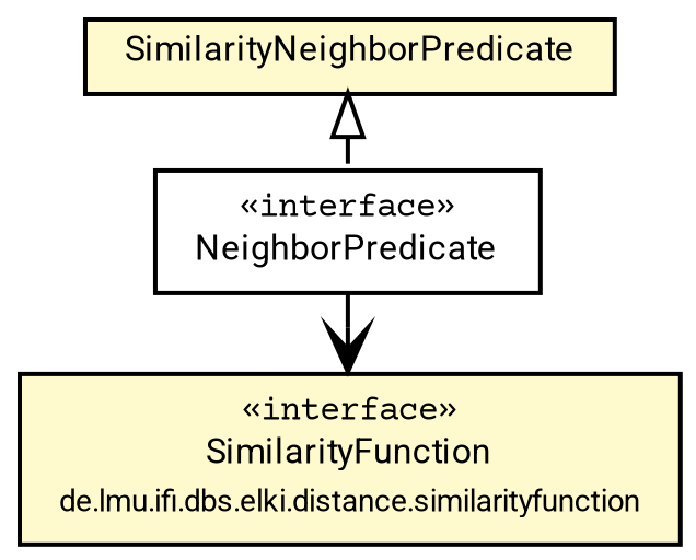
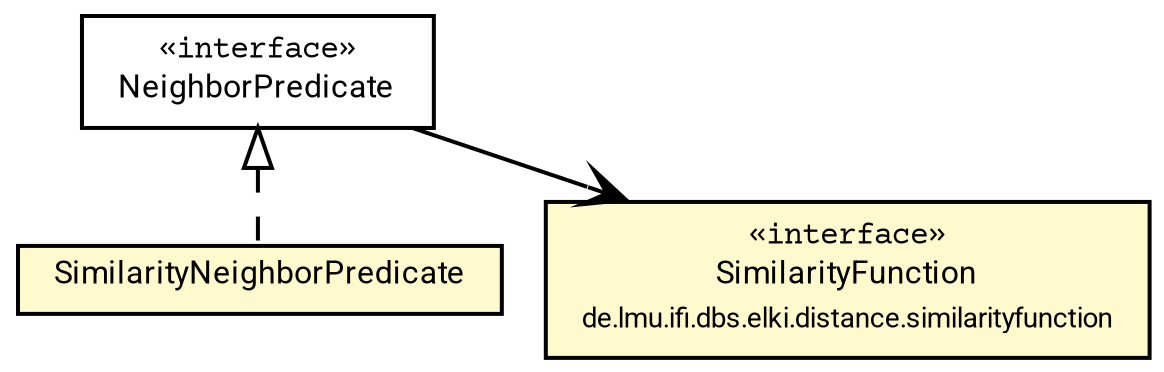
  digraph {
    fontname="Courier Prime"
    nodesep=0.15
    rankdir=TB
    ranksep=0.25
    node [fontcolor=black fontname="Courier Prime" fontsize=8 margin=0 shape=plaintext]
    edge [color=black fontname="Courier Prime" fontsize=7 labelfontname=Roboto labelfontsize=7]
    n1 [height=0 label=<<table title="de.lmu.ifi.dbs.elki.algorithm.clustering.gdbscan.SimilarityNeighborPredicate" border="0" cellborder="1" cellspacing="0" cellpadding="2" bgcolor="lemonChiffon" href="SimilarityNeighborPredicate.html" target="_parent"> 		<tr><td><table border="0" cellspacing="0" cellpadding="1"> 		<tr><td align="center" balign="center"> <font face="Roboto">SimilarityNeighborPredicate</font> </td></tr> 		</table></td></tr> 		</table>> width=0]
    n2 [height=0 label=<<table title="de.lmu.ifi.dbs.elki.distance.similarityfunction.SimilarityFunction" border="0" cellborder="1" cellspacing="0" cellpadding="2" bgcolor="LemonChiffon" href="../../../distance/similarityfunction/SimilarityFunction.html" target="_parent"> 		<tr><td><table border="0" cellspacing="0" cellpadding="1"> 		<tr><td align="center" balign="center"> &#171;interface&#187; </td></tr> 		<tr><td align="center" balign="center"> <font face="Roboto">SimilarityFunction</font> </td></tr> 		<tr><td align="center" balign="center"> <font face="Roboto" point-size="7.0">de.lmu.ifi.dbs.elki.distance.similarityfunction</font> </td></tr> 		</table></td></tr> 		</table>> width=0]
    n3 [height=0 label=<<table title="de.lmu.ifi.dbs.elki.algorithm.clustering.gdbscan.NeighborPredicate" border="0" cellborder="1" cellspacing="0" cellpadding="2" href="NeighborPredicate.html" target="_parent"> 		<tr><td><table border="0" cellspacing="0" cellpadding="1"> 		<tr><td align="center" balign="center"> &#171;interface&#187; </td></tr> 		<tr><td align="center" balign="center"> <font face="Roboto">NeighborPredicate</font> </td></tr> 		</table></td></tr> 		</table>> width=0]
-   n1 -> n3 [arrowtail=empty dir=back style=dashed weight=9]
+   n3 -> n1 [arrowtail=empty dir=back style=dashed weight=9]
    n3 -> n2 [arrowhead=open weight=1]
  }
